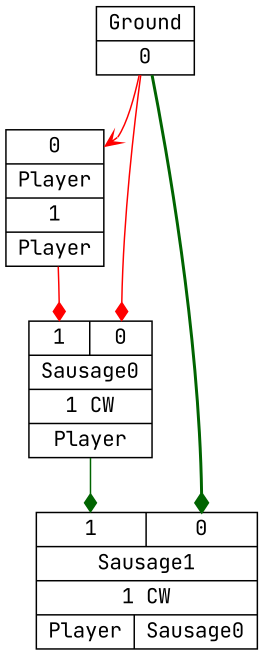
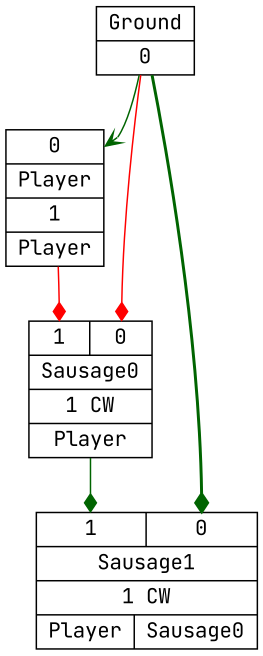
  digraph {
    fontname="JetBrains Mono"
    node [shape=record fontname="JetBrains Mono"]
    edge [headport=GroundP color=red style=solid arrowhead=diamond fontname="JetBrains Mono"]
    n1 [label="{{<GroundP>0}|{Player}|<PlayerOUT>1|{Player}}"]
    n2 [label="{{<Player>1|<GroundP>0}|{Sausage0}|<Sausage0OUT>1 CW|{Player}}"]
    n3 [label="{{Ground}|<GroundOUT>0}"]
    n4 [label="{{<Sausage0>1|<GroundP>0}|{Sausage1}|<Sausage1OUT>1 CW|{Player|Sausage0}}"]
    n1 -> n2 [headport=Player]
    n2 -> n4 [headport=Sausage0 color=darkgreen]
-   n3 -> n1 [arrowhead=vee]
+   n3 -> n1 [color=darkgreen arrowhead=vee]
    n3 -> n2
    n3 -> n4 [style=bold color=darkgreen]
  }
